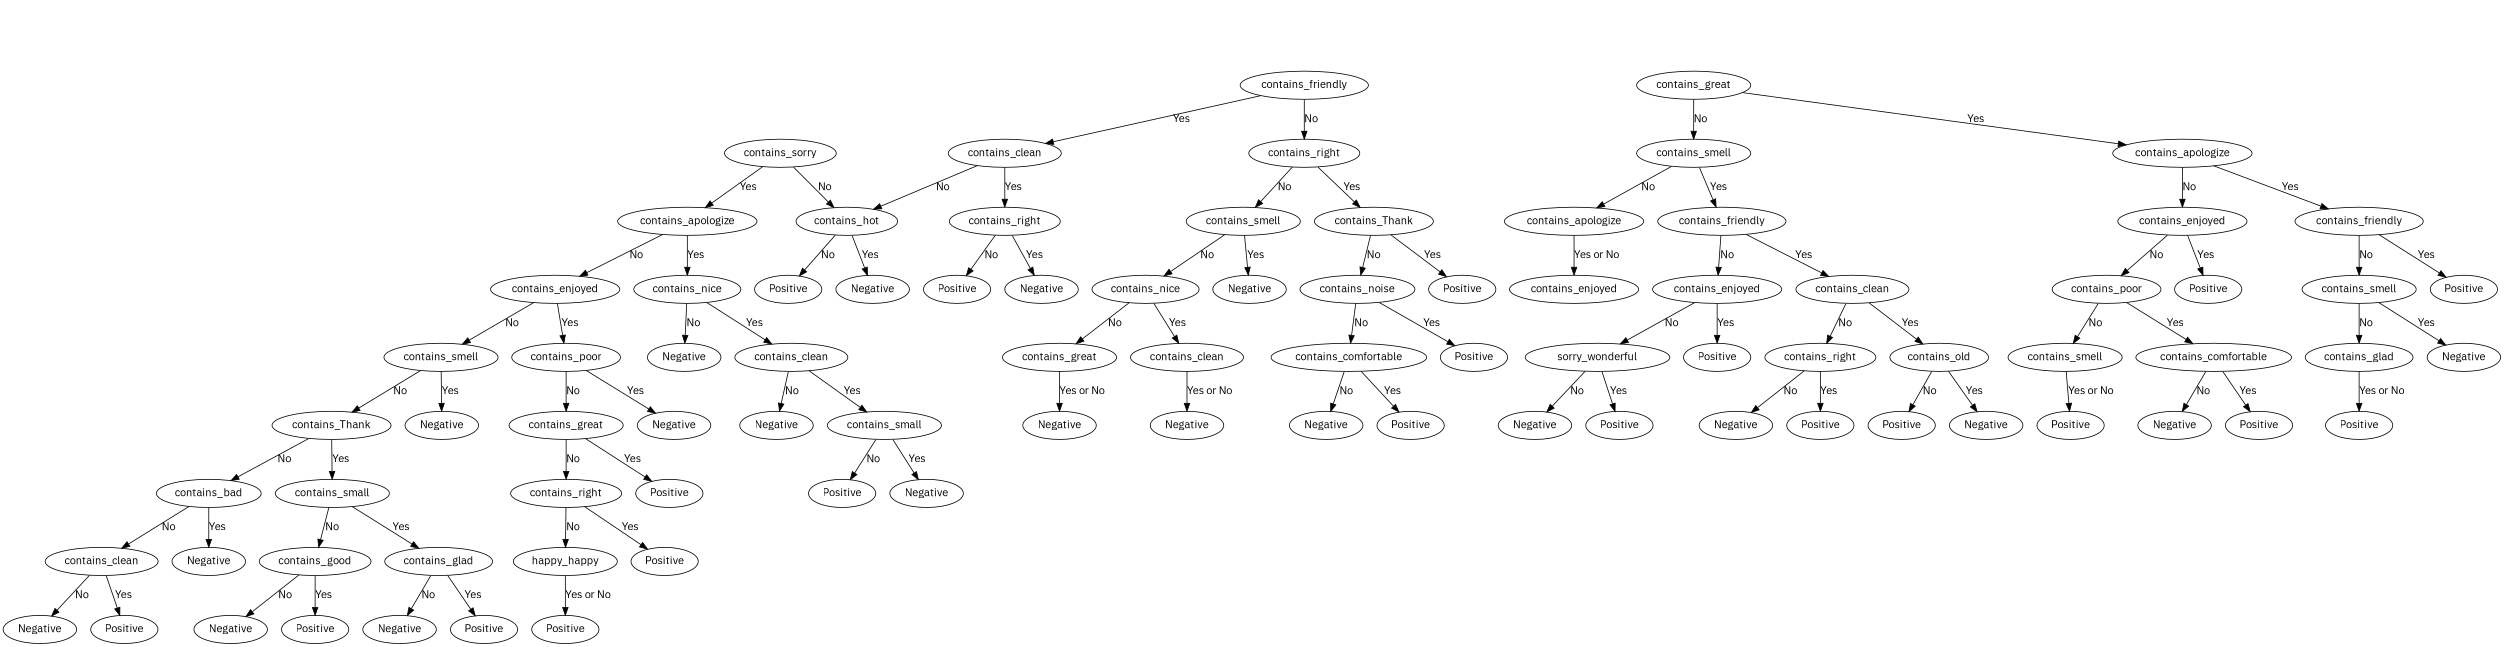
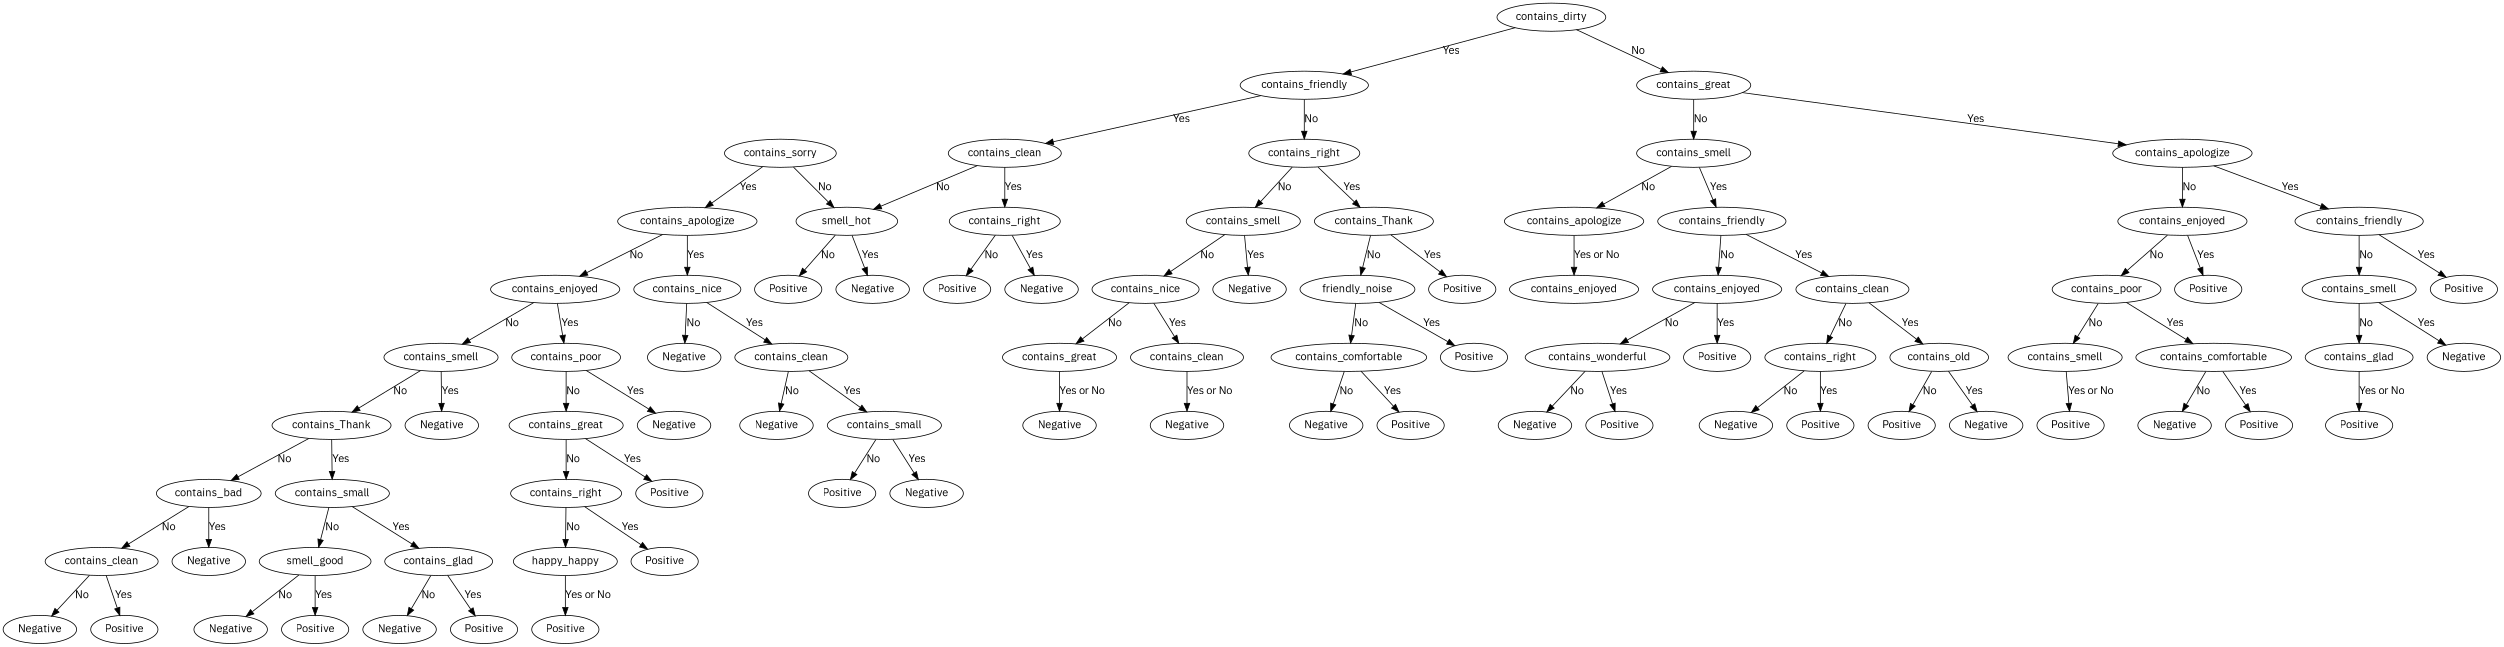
  digraph {
    fontname="IBM Plex Sans"
    node [fontname="IBM Plex Sans"]
    edge [fontname="IBM Plex Sans"]
    n1 [label=contains_sorry]
    n2 [label=contains_apologize]
-   n3 [label=contains_hot]
+   n3 [label=smell_hot]
+   n4 [label=contains_dirty]
    n5 [label=contains_great]
    n6 [label=contains_friendly]
    n7 [label=contains_enjoyed]
    n8 [label=contains_nice]
    n9 [label=contains_smell]
    n10 [label=contains_apologize]
    n11 [label=contains_right]
    n12 [label=contains_clean]
    n13 [label=contains_smell]
    n14 [label=contains_poor]
    n15 [label=Negative]
    n16 [label=contains_clean]
    n17 [label=contains_apologize]
    n18 [label=contains_friendly]
    n19 [label=contains_enjoyed]
    n20 [label=contains_friendly]
    n21 [label=contains_smell]
    n22 [label=contains_Thank]
    n23 [label=contains_right]
    n24 [label=contains_enjoyed]
    n25 [label=contains_enjoyed]
    n26 [label=contains_clean]
    n27 [label=contains_poor]
    n28 [label=Positive]
    n29 [label=contains_smell]
    n30 [label=Positive]
-   n31 [label=sorry_wonderful]
+   n31 [label=contains_wonderful]
    n32 [label=Positive]
    n33 [label=contains_right]
    n34 [label=contains_old]
    n35 [label=Negative]
    n36 [label=Positive]
    n37 [label=Negative]
    n38 [label=Positive]
    n39 [label=Positive]
    n40 [label=Negative]
    n41 [label=contains_smell]
    n42 [label=contains_comfortable]
    n43 [label=contains_glad]
    n44 [label=Negative]
    n45 [label=Positive]
    n46 [label=Negative]
    n47 [label=Positive]
    n48 [label=Positive]
    n49 [label=contains_nice]
    n50 [label=Negative]
-   n51 [label=contains_noise]
+   n51 [label=friendly_noise]
    n52 [label=Positive]
    n53 [label=Positive]
    n54 [label=Negative]
    n55 [label=Positive]
    n56 [label=Negative]
    n57 [label=contains_great]
    n58 [label=contains_clean]
    n59 [label=contains_comfortable]
    n60 [label=Positive]
    n61 [label=Negative]
    n62 [label=Negative]
    n63 [label=Negative]
    n64 [label=Positive]
    n65 [label=contains_Thank]
    n66 [label=Negative]
    n67 [label=contains_great]
    n68 [label=Negative]
    n69 [label=Negative]
    n70 [label=contains_small]
    n71 [label=contains_bad]
    n72 [label=contains_small]
    n73 [label=contains_right]
    n74 [label=Positive]
    n75 [label=contains_clean]
    n76 [label=Negative]
-   n77 [label=contains_good]
+   n77 [label=smell_good]
    n78 [label=contains_glad]
    n79 [label=Negative]
    n80 [label=Positive]
    n81 [label=Negative]
    n82 [label=Positive]
    n83 [label=Negative]
    n84 [label=Positive]
    n85 [label=happy_happy]
    n86 [label=Positive]
    n87 [label=Positive]
    n88 [label=Positive]
    n89 [label=Negative]
    n1 -> n2 [label=Yes]
    n1 -> n3 [label=No]
    n2 -> n7 [label=No]
    n2 -> n8 [label=Yes]
    n3 -> n53 [label=No]
    n3 -> n54 [label=Yes]
+   n4 -> n5 [label=No]
+   n4 -> n6 [label=Yes]
    n5 -> n9 [label=No]
    n5 -> n10 [label=Yes]
    n6 -> n11 [label=No]
    n6 -> n12 [label=Yes]
    n7 -> n13 [label=No]
    n7 -> n14 [label=Yes]
    n8 -> n15 [label=No]
    n8 -> n16 [label=Yes]
    n9 -> n17 [label=No]
    n9 -> n18 [label=Yes]
    n10 -> n19 [label=No]
    n10 -> n20 [label=Yes]
    n11 -> n21 [label=No]
    n11 -> n22 [label=Yes]
    n12 -> n3 [label=No]
    n12 -> n23 [label=Yes]
    n13 -> n65 [label=No]
    n13 -> n66 [label=Yes]
    n14 -> n67 [label=No]
    n14 -> n68 [label=Yes]
    n16 -> n69 [label=No]
    n16 -> n70 [label=Yes]
    n17 -> n24 [label="Yes or No"]
    n18 -> n25 [label=No]
    n18 -> n26 [label=Yes]
    n19 -> n27 [label=No]
    n19 -> n28 [label=Yes]
    n20 -> n29 [label=No]
    n20 -> n30 [label=Yes]
    n21 -> n49 [label=No]
    n21 -> n50 [label=Yes]
    n22 -> n51 [label=No]
    n22 -> n52 [label=Yes]
    n23 -> n55 [label=No]
    n23 -> n56 [label=Yes]
    n25 -> n31 [label=No]
    n25 -> n32 [label=Yes]
    n26 -> n33 [label=No]
    n26 -> n34 [label=Yes]
    n27 -> n41 [label=No]
    n27 -> n42 [label=Yes]
    n29 -> n43 [label=No]
    n29 -> n44 [label=Yes]
    n31 -> n35 [label=No]
    n31 -> n36 [label=Yes]
    n33 -> n37 [label=No]
    n33 -> n38 [label=Yes]
    n34 -> n39 [label=No]
    n34 -> n40 [label=Yes]
    n41 -> n45 [label="Yes or No"]
    n42 -> n46 [label=No]
    n42 -> n47 [label=Yes]
    n43 -> n48 [label="Yes or No"]
    n49 -> n57 [label=No]
    n49 -> n58 [label=Yes]
    n51 -> n59 [label=No]
    n51 -> n60 [label=Yes]
    n57 -> n61 [label="Yes or No"]
    n58 -> n62 [label="Yes or No"]
    n59 -> n63 [label=No]
    n59 -> n64 [label=Yes]
    n65 -> n71 [label=No]
    n65 -> n72 [label=Yes]
    n67 -> n73 [label=No]
    n67 -> n74 [label=Yes]
    n70 -> n88 [label=No]
    n70 -> n89 [label=Yes]
    n71 -> n75 [label=No]
    n71 -> n76 [label=Yes]
    n72 -> n77 [label=No]
    n72 -> n78 [label=Yes]
    n73 -> n85 [label=No]
    n73 -> n86 [label=Yes]
    n75 -> n79 [label=No]
    n75 -> n80 [label=Yes]
    n77 -> n81 [label=No]
    n77 -> n82 [label=Yes]
    n78 -> n83 [label=No]
    n78 -> n84 [label=Yes]
    n85 -> n87 [label="Yes or No"]
  }
